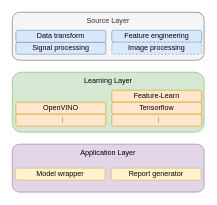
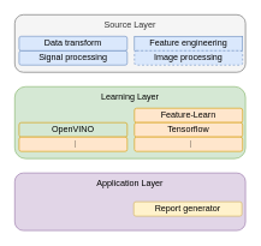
  <mxCell id="0" />
  <mxCell id="1" parent="0" />
  <mxCell id="2" value="&lt;span style=&quot;font-size: 12px&quot;&gt;Source Layer&lt;/span&gt;" style="rounded=1;whiteSpace=wrap;html=1;fontSize=6;fillColor=#f5f5f5;strokeColor=#666666;fontColor=#333333;horizontal=1;verticalAlign=top;" parent="1" vertex="1"><mxGeometry x="20" y="20" width="320" height="80" as="geometry" /></mxCell>
- <mxCell id="3" value="&lt;span style=&quot;font-size: 12px&quot;&gt;Feature engineering&lt;/span&gt;" style="rounded=1;whiteSpace=wrap;html=1;fontSize=6;fillColor=#dae8fc;strokeColor=#6c8ebf;" vertex="1" parent="1"><mxGeometry x="186" y="50" width="150" height="20" as="geometry" /></mxCell>
+ <mxCell id="3" value="&lt;span style=&quot;font-size: 12px&quot;&gt;Feature engineering&lt;/span&gt;" style="whiteSpace=wrap;html=1;fontSize=6;fillColor=#dae8fc;strokeColor=#6c8ebf;rounded=0;" vertex="1" parent="1"><mxGeometry x="186" y="50" width="150" height="20" as="geometry" /></mxCell>
  <mxCell id="4" value="&lt;span style=&quot;font-size: 12px&quot;&gt;Learning Layer&lt;/span&gt;" style="rounded=1;whiteSpace=wrap;html=1;fontSize=6;fillColor=#d5e8d4;strokeColor=#82b366;verticalAlign=top;" vertex="1" parent="1"><mxGeometry x="20" y="120" width="320" height="100" as="geometry" /></mxCell>
  <mxCell id="5" value="&lt;span style=&quot;font-size: 12px&quot;&gt;Application Layer&lt;/span&gt;" style="rounded=1;whiteSpace=wrap;html=1;fontSize=6;fillColor=#e1d5e7;strokeColor=#9673a6;verticalAlign=top;" vertex="1" parent="1"><mxGeometry x="20" y="240" width="320" height="80" as="geometry" /></mxCell>
  <mxCell id="6" value="&lt;span style=&quot;font-size: 12px&quot;&gt;Signal processing&lt;/span&gt;" style="rounded=1;whiteSpace=wrap;html=1;fontSize=6;fillColor=#dae8fc;strokeColor=#6c8ebf;" vertex="1" parent="1"><mxGeometry x="26" y="70" width="150" height="20" as="geometry" /></mxCell>
  <mxCell id="7" value="&lt;span style=&quot;font-size: 12px&quot;&gt;Image processing&lt;/span&gt;" style="rounded=1;whiteSpace=wrap;html=1;fontSize=6;fillColor=#dae8fc;strokeColor=#6c8ebf;dashed=1;" vertex="1" parent="1"><mxGeometry x="186" y="70" width="150" height="20" as="geometry" /></mxCell>
  <mxCell id="8" value="&lt;span style=&quot;font-size: 12px&quot;&gt;Data transform&lt;/span&gt;" style="rounded=1;whiteSpace=wrap;html=1;fontSize=6;fillColor=#dae8fc;strokeColor=#6c8ebf;" vertex="1" parent="1"><mxGeometry x="26" y="50" width="150" height="20" as="geometry" /></mxCell>
- <mxCell id="9" value="&lt;span style=&quot;font-size: 12px&quot;&gt;OpenVINO&lt;/span&gt;" style="rounded=1;whiteSpace=wrap;html=1;fontSize=6;fillColor=#ffe6cc;strokeColor=#d79b00;" vertex="1" parent="1"><mxGeometry x="26" y="170" width="150" height="20" as="geometry" /></mxCell>
+ <mxCell id="9" value="&lt;span style=&quot;font-size: 12px&quot;&gt;OpenVINO&lt;/span&gt;" style="rounded=1;whiteSpace=wrap;html=1;fontSize=6;fillColor=#d5e8d4;strokeColor=#d79b00;" vertex="1" parent="1"><mxGeometry x="26" y="170" width="150" height="20" as="geometry" /></mxCell>
  <mxCell id="10" value="&lt;span style=&quot;font-size: 12px&quot;&gt;Feature-Learn&lt;/span&gt;" style="rounded=1;whiteSpace=wrap;html=1;fontSize=6;fillColor=#ffe6cc;strokeColor=#d79b00;" vertex="1" parent="1"><mxGeometry x="186" y="150" width="150" height="20" as="geometry" /></mxCell>
  <mxCell id="11" value="&lt;span style=&quot;font-size: 12px&quot;&gt;Tensorflow&lt;/span&gt;" style="rounded=1;whiteSpace=wrap;html=1;fontSize=6;fillColor=#ffe6cc;strokeColor=#d79b00;" vertex="1" parent="1"><mxGeometry x="186" y="170" width="150" height="20" as="geometry" /></mxCell>
  <mxCell id="12" value="&lt;span style=&quot;font-size: 12px&quot;&gt;...&lt;/span&gt;" style="rounded=1;whiteSpace=wrap;html=1;fontSize=6;fillColor=#ffe6cc;strokeColor=#d79b00;horizontal=0;" vertex="1" parent="1"><mxGeometry x="26" y="190" width="150" height="20" as="geometry" /></mxCell>
  <mxCell id="13" value="&lt;span style=&quot;font-size: 12px&quot;&gt;...&lt;/span&gt;" style="rounded=1;whiteSpace=wrap;html=1;fontSize=6;fillColor=#ffe6cc;strokeColor=#d79b00;horizontal=0;" vertex="1" parent="1"><mxGeometry x="186" y="190" width="150" height="20" as="geometry" /></mxCell>
- <mxCell id="14" value="&lt;span style=&quot;font-size: 12px&quot;&gt;Model wrapper&lt;/span&gt;" style="rounded=1;whiteSpace=wrap;html=1;fontSize=6;fillColor=#fff2cc;strokeColor=#d6b656;" vertex="1" parent="1"><mxGeometry x="25" y="280" width="150" height="20" as="geometry" /></mxCell>
  <mxCell id="15" value="&lt;span style=&quot;font-size: 12px&quot;&gt;Report generator&lt;/span&gt;" style="rounded=1;whiteSpace=wrap;html=1;fontSize=6;fillColor=#fff2cc;strokeColor=#d6b656;" vertex="1" parent="1"><mxGeometry x="185" y="280" width="150" height="20" as="geometry" /></mxCell>
